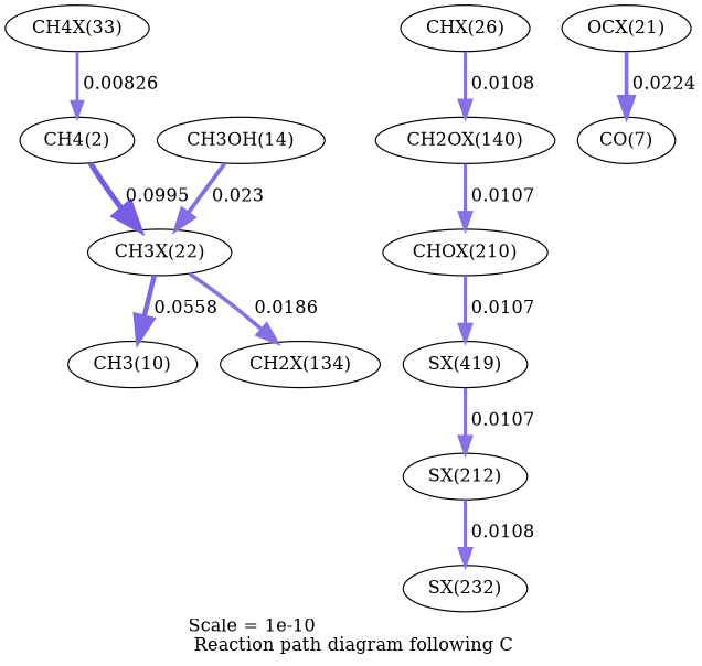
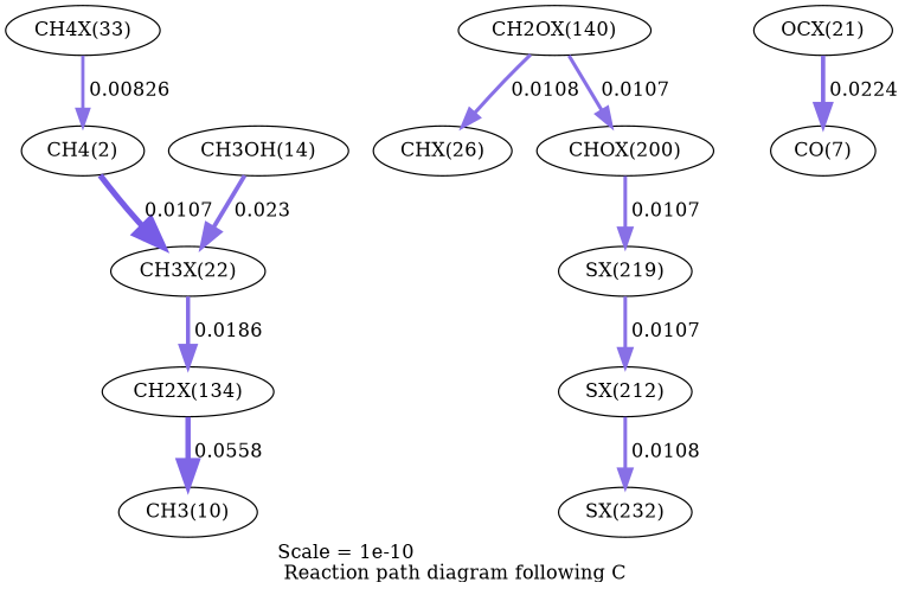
  digraph {
    fontname="DejaVu Serif"
    label="Scale = 1e-10\l Reaction path diagram following C"
    node [fontname="DejaVu Serif"]
    edge [arrowsize=1.29 color="0.7, 0.511, 0.9" fontname="DejaVu Serif" penwidth=2.58]
    n1 [label="CH4X(33)"]
    n2 [label="CH4(2)"]
    n3 [label="CH3X(22)"]
    n4 [label="CH3(10)"]
    n5 [label="CH2X(134)"]
    n6 [label="CH3OH(14)"]
    n7 [label="CHX(26)"]
    n8 [label="CH2OX(140)"]
-   n9 [label="CHOX(210)"]
+   n9 [label="CHOX(200)"]
    n10 [label="OCX(21)"]
    n11 [label="CO(7)"]
-   n12 [label="SX(419)"]
+   n12 [label="SX(219)"]
    n13 [label="SX(212)"]
    n14 [label="SX(232)"]
    n1 -> n2 [arrowsize=1.19 color="0.7, 0.508, 0.9" label=" 0.00826" penwidth=2.38]
-   n2 -> n3 [arrowsize=2.13 color="0.7, 0.599, 0.9" label=" 0.0995" penwidth=4.26]
-   n3 -> n4 [arrowsize=1.91 color="0.7, 0.556, 0.9" label=" 0.0558" penwidth=3.82]
+   n2 -> n3 [arrowsize=2.13 color="0.7, 0.599, 0.9" label=" 0.0107" penwidth=4.26]
+   n5 -> n4 [arrowsize=1.91 color="0.7, 0.556, 0.9" label=" 0.0558" penwidth=3.82]
    n3 -> n5 [arrowsize=1.5 color="0.7, 0.519, 0.9" label=" 0.0186" penwidth=2.99]
    n6 -> n3 [arrowsize=1.58 color="0.7, 0.523, 0.9" label=" 0.023" penwidth=3.15]
-   n7 -> n8 [label=" 0.0108"]
+   n8 -> n7 [label=" 0.0108"]
    n8 -> n9 [label=" 0.0107"]
    n9 -> n12 [label=" 0.0107"]
    n10 -> n11 [arrowsize=1.57 color="0.7, 0.522, 0.9" label=" 0.0224" penwidth=3.13]
    n12 -> n13 [label=" 0.0107"]
    n13 -> n14 [label=" 0.0108"]
  }
